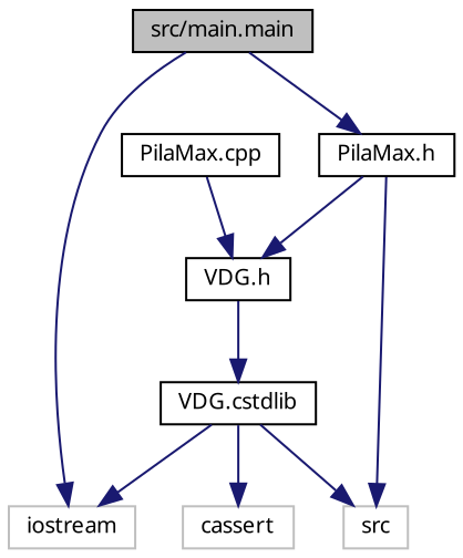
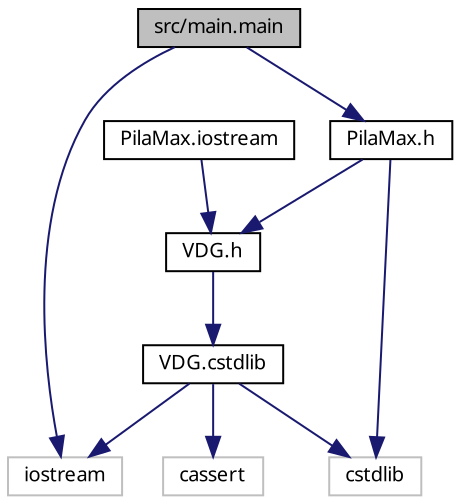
  digraph {
    fontname="Noto Sans"
    node [color=black fillcolor=white fontname="Noto Sans" fontsize=10 shape=record style=filled]
    edge [color=midnightblue fontname="Noto Sans" fontsize=10 labelfontname=Helvetica labelfontsize=10 style=solid]
    n1 [fillcolor=grey75 fontcolor=black height=0.2 label="src/main.main" width=0.4]
    n2 [height=0.2 label="PilaMax.h" width=0.4]
    n3 [color=grey75 height=0.2 label=iostream width=0.4]
    n4 [height=0.2 label="VDG.h" width=0.4]
-   n5 [color=grey75 height=0.2 label=src width=0.4]
+   n5 [color=grey75 height=0.2 label=cstdlib width=0.4]
    n6 [height=0.2 label="VDG.cstdlib" width=0.4]
-   n7 [height=0.2 label="PilaMax.cpp" width=0.4]
+   n7 [height=0.2 label="PilaMax.iostream" width=0.4]
    n8 [color=grey75 height=0.2 label=cassert width=0.4]
    n1 -> n2
    n1 -> n3
    n2 -> n4
    n2 -> n5
    n4 -> n6
    n6 -> n3
    n6 -> n5
    n6 -> n8
    n7 -> n4
  }
